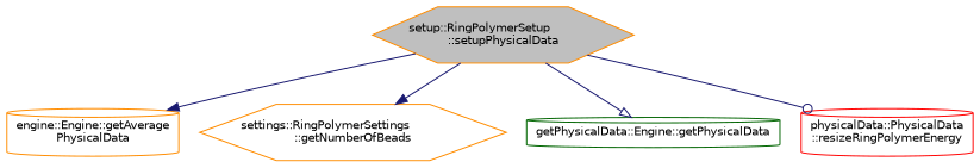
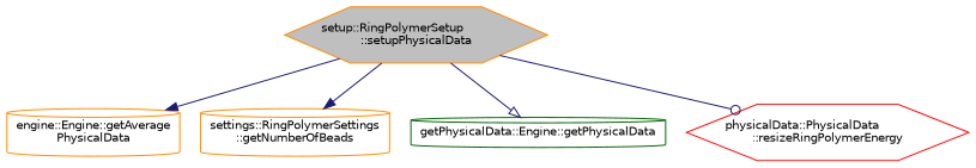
  digraph {
    rankdir=TB
    node [color=darkorange fillcolor=white fontname=Helvetica fontsize=10 shape=cylinder style=filled]
    edge [arrowhead=normal color=midnightblue fontname=Helvetica fontsize=10 labelfontname=Helvetica labelfontsize=10 style=solid]
    n1 [fillcolor=grey75 fontcolor=black height=0.2 label="setup::RingPolymerSetup\l::setupPhysicalData" shape=hexagon width=0.4]
    n2 [height=0.2 label="engine::Engine::getAverage\lPhysicalData" width=0.4]
-   n3 [height=0.2 label="settings::RingPolymerSettings\l::getNumberOfBeads" shape=hexagon width=0.4]
+   n3 [height=0.2 label="settings::RingPolymerSettings\l::getNumberOfBeads" width=0.4]
    n4 [color=darkgreen height=0.2 label="getPhysicalData::Engine::getPhysicalData" width=0.4]
-   n5 [color=red height=0.2 label="physicalData::PhysicalData\l::resizeRingPolymerEnergy" width=0.4]
+   n5 [color=red height=0.2 label="physicalData::PhysicalData\l::resizeRingPolymerEnergy" shape=hexagon width=0.4]
    n1 -> n2
    n1 -> n3
    n1 -> n4 [arrowhead=onormal]
    n1 -> n5 [arrowhead=odot]
  }
